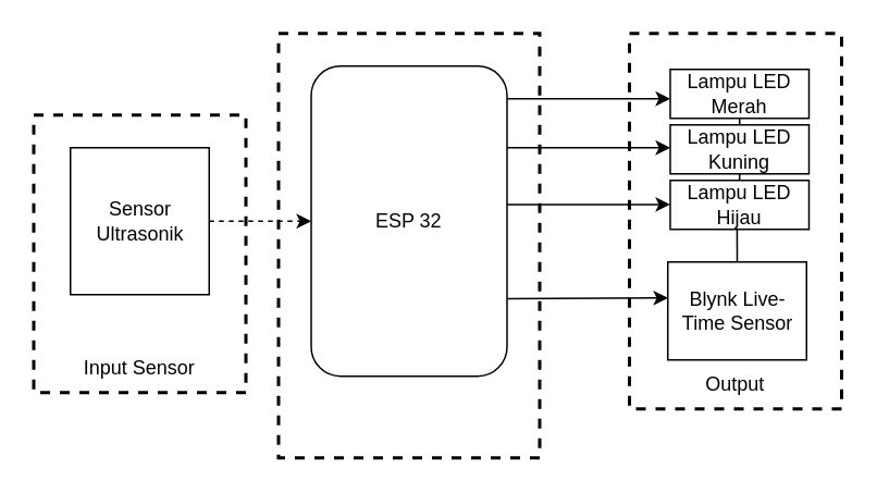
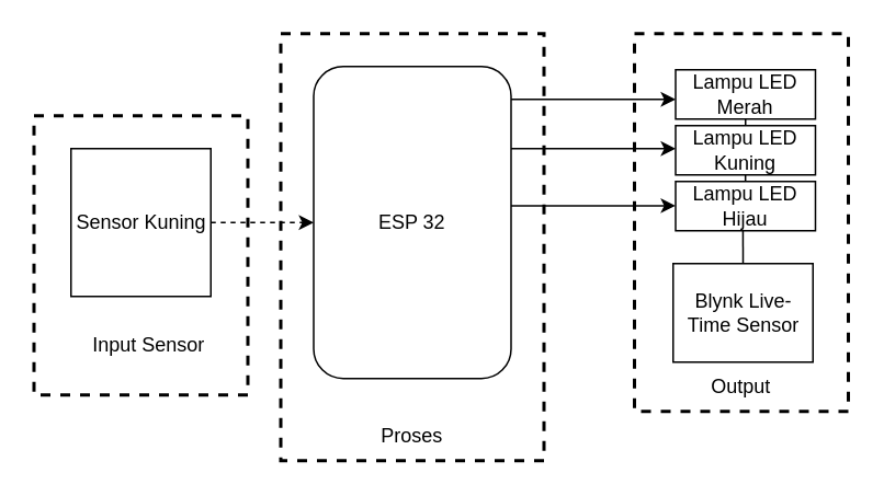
  <mxCell id="0" />
  <mxCell id="1" parent="0" />
  <mxCell id="2" value="" style="rounded=0;whiteSpace=wrap;html=1;dashed=1;fillColor=none;strokeWidth=2;" vertex="1" parent="1"><mxGeometry x="20" y="70" width="130" height="170" as="geometry" /></mxCell>
- <mxCell id="3" value="Sensor Ultrasonik" style="rounded=0;whiteSpace=wrap;html=1;" vertex="1" parent="1"><mxGeometry x="42.5" y="90" width="85" height="90" as="geometry" /></mxCell>
- <mxCell id="4" value="Input Sensor" style="text;html=1;align=center;verticalAlign=middle;whiteSpace=wrap;rounded=0;" vertex="1" parent="1"><mxGeometry x="40" y="210" width="90" height="30" as="geometry" /></mxCell>
+ <mxCell id="3" value="Sensor Kuning" style="rounded=0;whiteSpace=wrap;html=1;" vertex="1" parent="1"><mxGeometry x="42.5" y="90" width="85" height="90" as="geometry" /></mxCell>
+ <mxCell id="4" value="Input Sensor" style="text;html=1;align=center;verticalAlign=middle;whiteSpace=wrap;rounded=0;" vertex="1" parent="1"><mxGeometry x="45" y="195" width="90" height="30" as="geometry" /></mxCell>
  <mxCell id="5" value="ESP 32" style="rounded=1;whiteSpace=wrap;html=1;" vertex="1" parent="1"><mxGeometry x="190" y="40" width="120" height="190" as="geometry" /></mxCell>
  <mxCell id="6" value="" style="endArrow=classic;html=1;rounded=0;exitX=1;exitY=0.5;exitDx=0;exitDy=0;entryX=0;entryY=0.5;entryDx=0;entryDy=0;dashed=1;" edge="1" parent="1" source="3" target="5"><mxGeometry width="50" height="50" relative="1" as="geometry"><mxPoint x="310" y="140" as="sourcePoint" /><mxPoint x="360" y="90" as="targetPoint" /></mxGeometry></mxCell>
  <mxCell id="7" value="" style="rounded=0;whiteSpace=wrap;html=1;dashed=1;fillColor=none;strokeWidth=2;" vertex="1" parent="1"><mxGeometry x="385" y="20" width="130" height="230" as="geometry" /></mxCell>
  <mxCell id="8" value="Blynk Live-Time Sensor" style="rounded=0;whiteSpace=wrap;html=1;" vertex="1" parent="1"><mxGeometry x="408.5" y="160" width="85" height="60" as="geometry" /></mxCell>
  <mxCell id="9" value="Output" style="text;html=1;align=center;verticalAlign=middle;whiteSpace=wrap;rounded=0;" vertex="1" parent="1"><mxGeometry x="405" y="220" width="90" height="30" as="geometry" /></mxCell>
- <mxCell id="10" value="" style="endArrow=classic;html=1;rounded=0;entryX=0.002;entryY=0.367;entryDx=0;entryDy=0;exitX=1;exitY=0.75;exitDx=0;exitDy=0;entryPerimeter=0;" edge="1" parent="1" source="5" target="8"><mxGeometry width="50" height="50" relative="1" as="geometry"><mxPoint x="360" y="114.71" as="sourcePoint" /><mxPoint x="410" y="115" as="targetPoint" /></mxGeometry></mxCell>
  <mxCell id="11" value="Lampu LED&lt;div&gt;Hijau&lt;/div&gt;" style="rounded=0;whiteSpace=wrap;html=1;" vertex="1" parent="1"><mxGeometry x="410" y="110" width="85" height="30" as="geometry" /></mxCell>
  <mxCell id="12" value="" style="endArrow=classic;html=1;rounded=0;entryX=0;entryY=0.5;entryDx=0;entryDy=0;exitX=0.988;exitY=0.633;exitDx=0;exitDy=0;exitPerimeter=0;" edge="1" parent="1"><mxGeometry width="50" height="50" relative="1" as="geometry"><mxPoint x="310" y="90" as="sourcePoint" /><mxPoint x="410" y="90" as="targetPoint" /></mxGeometry></mxCell>
  <mxCell id="13" value="" style="endArrow=classic;html=1;rounded=0;entryX=0;entryY=0.5;entryDx=0;entryDy=0;exitX=0.988;exitY=0.633;exitDx=0;exitDy=0;exitPerimeter=0;" edge="1" parent="1"><mxGeometry width="50" height="50" relative="1" as="geometry"><mxPoint x="310" y="60" as="sourcePoint" /><mxPoint x="410" y="60" as="targetPoint" /></mxGeometry></mxCell>
  <mxCell id="14" value="" style="endArrow=classic;html=1;rounded=0;entryX=0;entryY=0.5;entryDx=0;entryDy=0;exitX=0.988;exitY=0.633;exitDx=0;exitDy=0;exitPerimeter=0;" edge="1" parent="1"><mxGeometry width="50" height="50" relative="1" as="geometry"><mxPoint x="310" y="124.76" as="sourcePoint" /><mxPoint x="410" y="124.76" as="targetPoint" /></mxGeometry></mxCell>
  <mxCell id="15" value="Lampu LED&lt;div&gt;Merah&lt;/div&gt;" style="rounded=0;whiteSpace=wrap;html=1;" vertex="1" parent="1"><mxGeometry x="410" y="42" width="85" height="30" as="geometry" /></mxCell>
  <mxCell id="16" value="Lampu LED&lt;div&gt;Kuning&lt;/div&gt;" style="rounded=0;whiteSpace=wrap;html=1;" vertex="1" parent="1"><mxGeometry x="410" y="76" width="85" height="30" as="geometry" /></mxCell>
  <mxCell id="17" value="" style="rounded=0;whiteSpace=wrap;html=1;dashed=1;fillColor=none;strokeWidth=2;" vertex="1" parent="1"><mxGeometry x="170" y="20" width="160" height="260" as="geometry" /></mxCell>
+ <mxCell id="18" value="Proses" style="text;html=1;align=center;verticalAlign=middle;whiteSpace=wrap;rounded=0;" vertex="1" parent="1"><mxGeometry x="205" y="250" width="90" height="30" as="geometry" /></mxCell>
  <mxCell id="19" value="" style="endArrow=none;html=1;rounded=0;entryX=0.5;entryY=1;entryDx=0;entryDy=0;exitX=0.5;exitY=0;exitDx=0;exitDy=0;" edge="1" parent="1" source="16" target="15"><mxGeometry width="50" height="50" relative="1" as="geometry"><mxPoint x="360" y="110" as="sourcePoint" /><mxPoint x="410" y="60" as="targetPoint" /></mxGeometry></mxCell>
  <mxCell id="20" value="" style="endArrow=none;html=1;rounded=0;entryX=0.5;entryY=1;entryDx=0;entryDy=0;exitX=0.5;exitY=0;exitDx=0;exitDy=0;" edge="1" parent="1"><mxGeometry width="50" height="50" relative="1" as="geometry"><mxPoint x="452.46" y="110" as="sourcePoint" /><mxPoint x="452.46" y="106" as="targetPoint" /></mxGeometry></mxCell>
  <mxCell id="21" value="" style="endArrow=none;html=1;rounded=0;entryX=0.5;entryY=1;entryDx=0;entryDy=0;exitX=0.5;exitY=0;exitDx=0;exitDy=0;" edge="1" parent="1" source="8"><mxGeometry width="50" height="50" relative="1" as="geometry"><mxPoint x="450.96" y="144" as="sourcePoint" /><mxPoint x="450.96" y="140" as="targetPoint" /></mxGeometry></mxCell>
